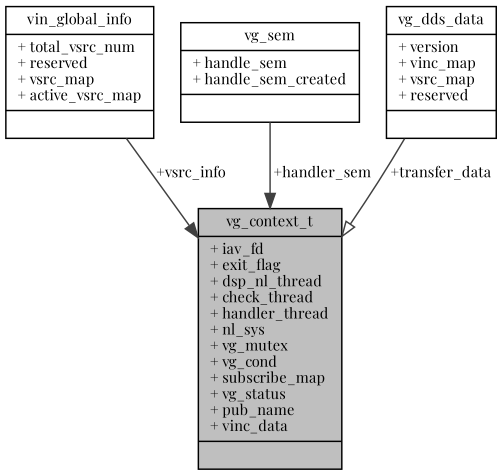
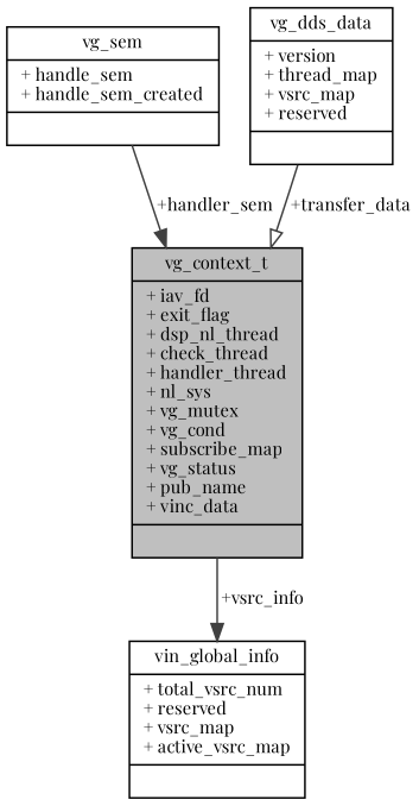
  digraph {
    fontname="Playfair Display"
    node [color=black fontname="Playfair Display" fontsize=10 shape=record]
    edge [arrowhead=normal color=grey25 fontname="Playfair Display" fontsize=10 labelfontname=Helvetica labelfontsize=10 style=solid]
    n1 [fillcolor=grey75 fontcolor=black height=0.2 label="{vg_context_t\n|+ iav_fd\l+ exit_flag\l+ dsp_nl_thread\l+ check_thread\l+ handler_thread\l+ nl_sys\l+ vg_mutex\l+ vg_cond\l+ subscribe_map\l+ vg_status\l+ pub_name\l+ vinc_data\l|}" style=filled width=0.4]
    n2 [height=0.2 label="{vin_global_info\n|+ total_vsrc_num\l+ reserved\l+ vsrc_map\l+ active_vsrc_map\l|}" width=0.4]
    n3 [height=0.2 label="{vg_sem\n|+ handle_sem\l+ handle_sem_created\l|}" width=0.4]
-   n4 [height=0.2 label="{vg_dds_data\n|+ version\l+ vinc_map\l+ vsrc_map\l+ reserved\l|}" width=0.4]
-   n2 -> n1 [label=" +vsrc_info"]
+   n4 [height=0.2 label="{vg_dds_data\n|+ version\l+ thread_map\l+ vsrc_map\l+ reserved\l|}" width=0.4]
+   n1 -> n2 [label=" +vsrc_info"]
    n3 -> n1 [label=" +handler_sem"]
    n4 -> n1 [arrowhead=onormal label=" +transfer_data"]
  }
